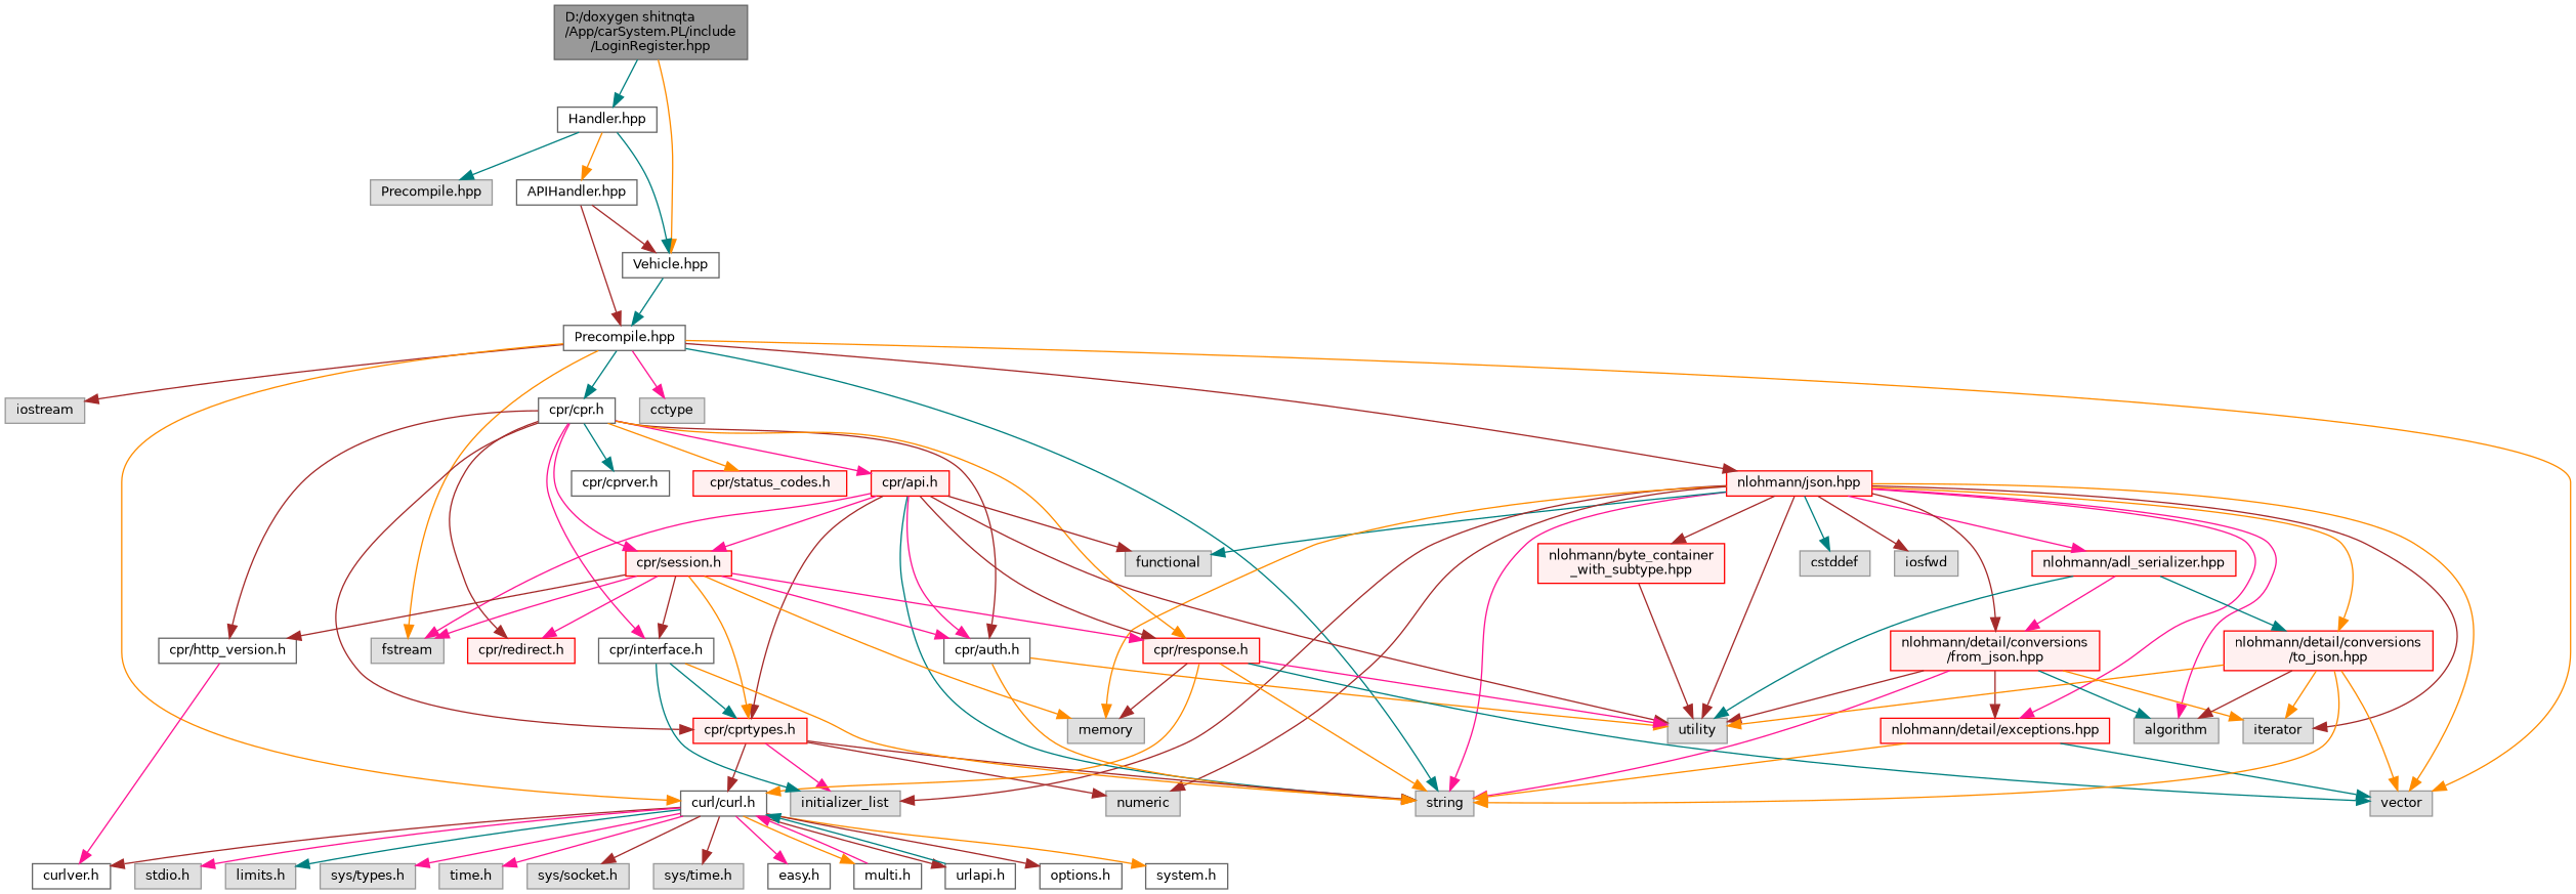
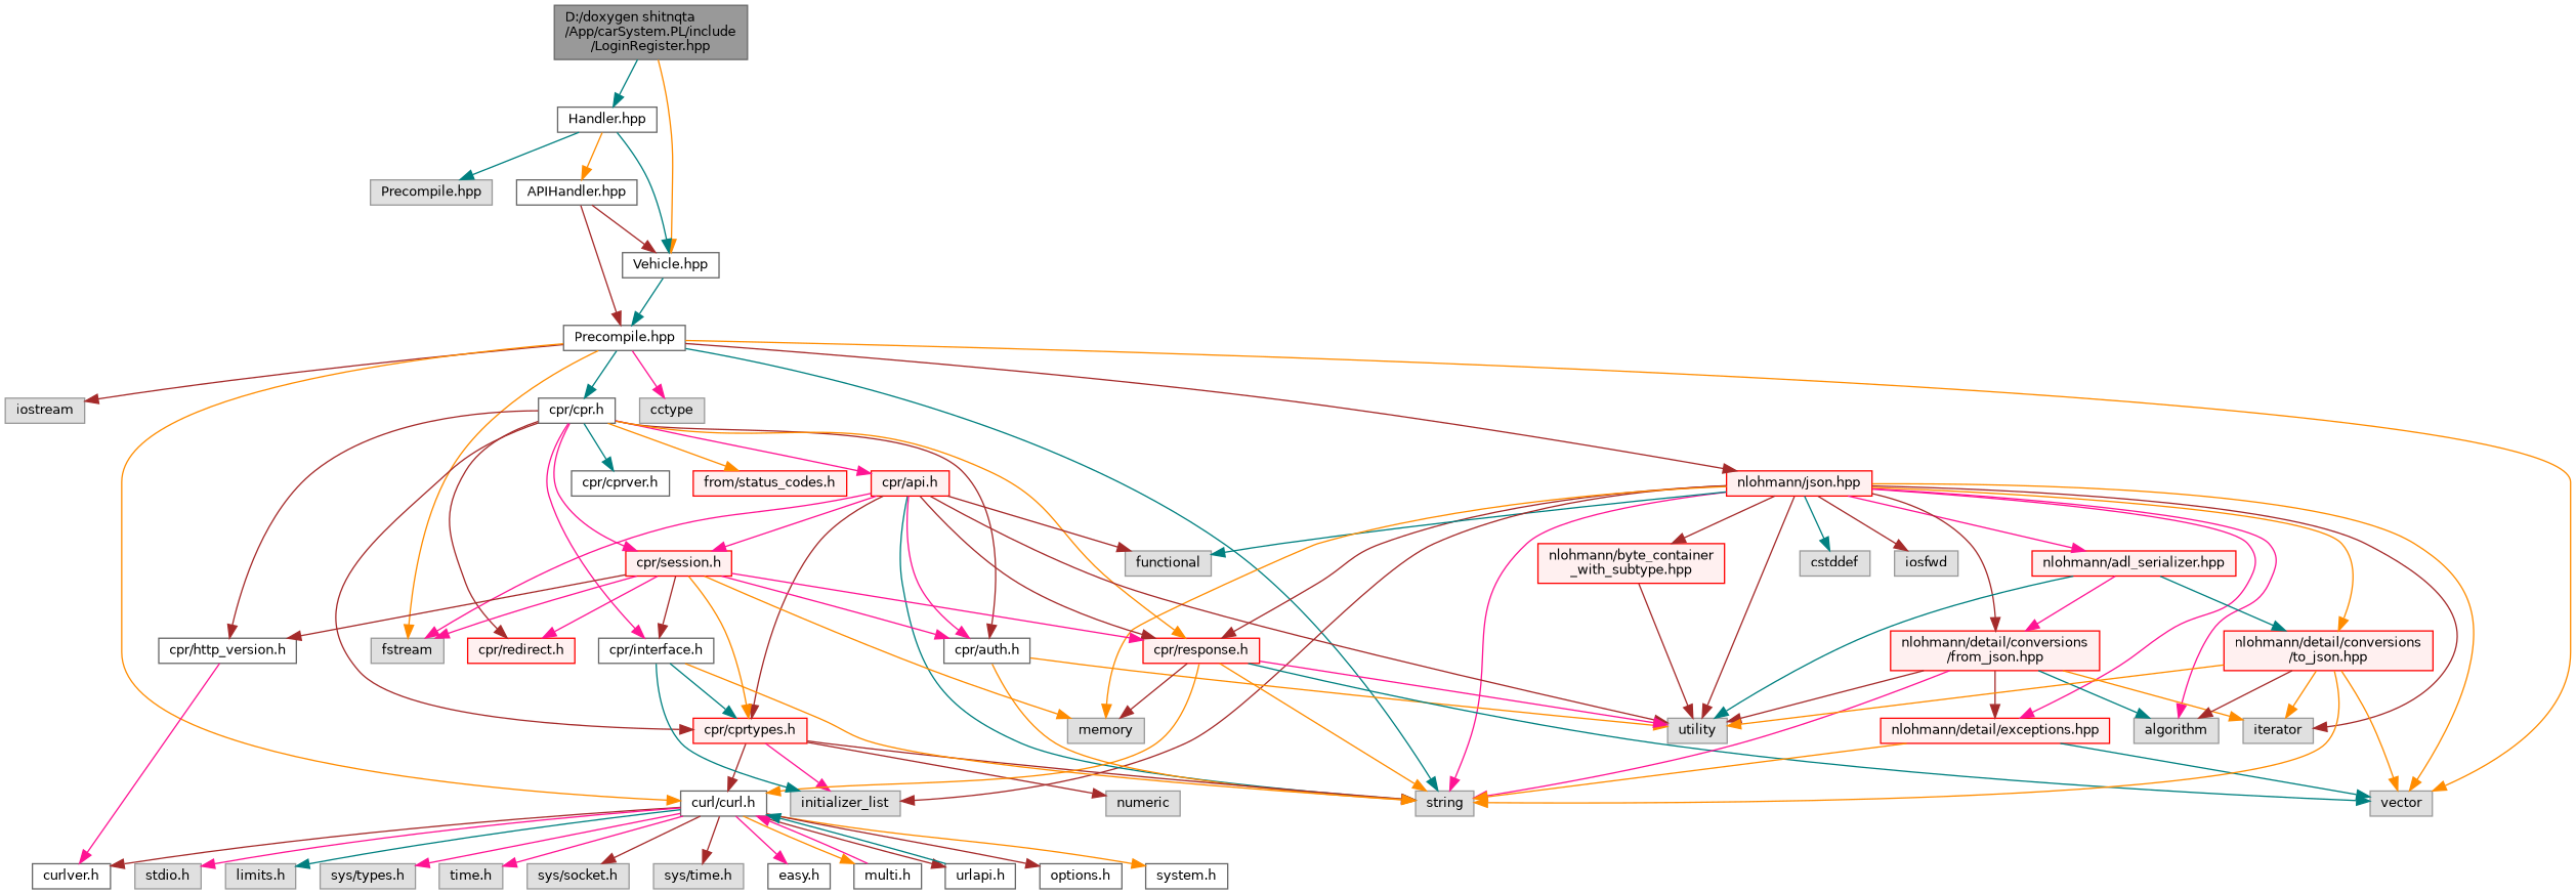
  digraph {
    node [color=grey60 fillcolor="#E0E0E0" fontname=Helvetica fontsize=10 shape=box style=filled]
    edge [color=brown fontname=Helvetica fontsize=10 labelfontname=Helvetica labelfontsize=10 style=solid]
    n1 [color=gray40 fillcolor=grey60 fontcolor=black height=0.2 label="D:/doxygen shitnqta\l/App/carSystem.PL/include\l/LoginRegister.hpp" width=0.4]
    n2 [color=grey40 fillcolor=white height=0.2 label="Handler.hpp" width=0.4]
    n3 [color=grey40 fillcolor=white height=0.2 label="Vehicle.hpp" width=0.4]
    n4 [height=0.2 label="Precompile.hpp" width=0.4]
    n5 [color=grey40 fillcolor=white height=0.2 label="APIHandler.hpp" width=0.4]
    n6 [color=grey40 fillcolor=white height=0.2 label="Precompile.hpp" width=0.4]
    n7 [height=0.2 label=iostream width=0.4]
    n8 [height=0.2 label=vector width=0.4]
    n9 [height=0.2 label=string width=0.4]
    n10 [height=0.2 label=fstream width=0.4]
    n11 [height=0.2 label=cctype width=0.4]
    n12 [color=grey40 fillcolor=white height=0.2 label="curl/curl.h" width=0.4]
    n13 [color=grey40 fillcolor=white height=0.2 label="cpr/cpr.h" width=0.4]
    n14 [color=red fillcolor="#FFF0F0" height=0.2 label="nlohmann/json.hpp" width=0.4]
    n15 [color=grey40 fillcolor=white height=0.2 label="curlver.h" width=0.4]
    n16 [color=grey40 fillcolor=white height=0.2 label="system.h" width=0.4]
    n17 [height=0.2 label="stdio.h" width=0.4]
    n18 [height=0.2 label="limits.h" width=0.4]
    n19 [height=0.2 label="sys/types.h" width=0.4]
    n20 [height=0.2 label="time.h" width=0.4]
    n21 [height=0.2 label="sys/socket.h" width=0.4]
    n22 [height=0.2 label="sys/time.h" width=0.4]
    n23 [color=grey40 fillcolor=white height=0.2 label="easy.h" width=0.4]
    n24 [color=grey40 fillcolor=white height=0.2 label="multi.h" width=0.4]
    n25 [color=grey40 fillcolor=white height=0.2 label="urlapi.h" width=0.4]
    n26 [color=grey40 fillcolor=white height=0.2 label="options.h" width=0.4]
    n27 [color=red fillcolor="#FFF0F0" height=0.2 label="cpr/api.h" width=0.4]
    n28 [color=grey40 fillcolor=white height=0.2 label="cpr/auth.h" width=0.4]
    n29 [color=red fillcolor="#FFF0F0" height=0.2 label="cpr/cprtypes.h" width=0.4]
    n30 [color=red fillcolor="#FFF0F0" height=0.2 label="cpr/response.h" width=0.4]
    n31 [color=red fillcolor="#FFF0F0" height=0.2 label="cpr/session.h" width=0.4]
    n32 [color=grey40 fillcolor=white height=0.2 label="cpr/http_version.h" width=0.4]
    n33 [color=grey40 fillcolor=white height=0.2 label="cpr/interface.h" width=0.4]
    n34 [color=red fillcolor="#FFF0F0" height=0.2 label="cpr/redirect.h" width=0.4]
    n35 [color=grey40 fillcolor=white height=0.2 label="cpr/cprver.h" width=0.4]
-   n36 [color=red fillcolor="#FFF0F0" height=0.2 label="cpr/status_codes.h" width=0.4]
+   n36 [color=red fillcolor="#FFF0F0" height=0.2 label="from/status_codes.h" width=0.4]
    n37 [height=0.2 label=functional width=0.4]
    n38 [height=0.2 label=utility width=0.4]
    n39 [height=0.2 label=initializer_list width=0.4]
    n40 [height=0.2 label=memory width=0.4]
    n41 [height=0.2 label=numeric width=0.4]
    n42 [height=0.2 label=algorithm width=0.4]
    n43 [height=0.2 label=cstddef width=0.4]
    n44 [height=0.2 label=iosfwd width=0.4]
    n45 [height=0.2 label=iterator width=0.4]
    n46 [color=red fillcolor="#FFF0F0" height=0.2 label="nlohmann/adl_serializer.hpp" width=0.4]
    n47 [color=red fillcolor="#FFF0F0" height=0.2 label="nlohmann/detail/conversions\l/from_json.hpp" width=0.4]
    n48 [color=red fillcolor="#FFF0F0" height=0.2 label="nlohmann/detail/exceptions.hpp" width=0.4]
    n49 [color=red fillcolor="#FFF0F0" height=0.2 label="nlohmann/detail/conversions\l/to_json.hpp" width=0.4]
    n50 [color=red fillcolor="#FFF0F0" height=0.2 label="nlohmann/byte_container\l_with_subtype.hpp" width=0.4]
    n1 -> n2 [color=teal]
    n1 -> n3 [color=darkorange]
    n2 -> n3 [color=teal]
    n2 -> n4 [color=teal]
    n2 -> n5 [color=darkorange]
    n3 -> n6 [color=teal]
    n5 -> n3
    n5 -> n6
    n6 -> n7
    n6 -> n8 [color=darkorange]
    n6 -> n9 [color=teal]
    n6 -> n10 [color=darkorange]
    n6 -> n11 [color=deeppink]
    n6 -> n12 [color=darkorange]
    n6 -> n13 [color=teal]
    n6 -> n14
    n12 -> n15
    n12 -> n16 [color=darkorange]
    n12 -> n17 [color=deeppink]
    n12 -> n18 [color=teal]
    n12 -> n19 [color=deeppink]
    n12 -> n20 [color=deeppink]
    n12 -> n21
    n12 -> n22
    n12 -> n23 [color=deeppink]
    n12 -> n24 [color=darkorange]
    n12 -> n25
    n12 -> n26
    n13 -> n27 [color=deeppink]
    n13 -> n28
    n13 -> n29
    n13 -> n30 [color=darkorange]
    n13 -> n31 [color=deeppink]
    n13 -> n32
    n13 -> n33 [color=deeppink]
    n13 -> n34
    n13 -> n35 [color=teal]
    n13 -> n36 [color=darkorange]
    n14 -> n8 [color=darkorange]
    n14 -> n9 [color=deeppink]
    n14 -> n37 [color=teal]
    n14 -> n38
    n14 -> n39
    n14 -> n40 [color=darkorange]
-   n14 -> n41
+   n14 -> n30
    n14 -> n42 [color=deeppink]
    n14 -> n43 [color=teal]
    n14 -> n44
    n14 -> n45
    n14 -> n46 [color=deeppink]
    n14 -> n47
    n14 -> n48 [color=deeppink]
    n14 -> n49 [color=darkorange]
    n14 -> n50
    n24 -> n12 [color=deeppink]
    n25 -> n12 [color=teal]
    n27 -> n9 [color=teal]
    n27 -> n10 [color=deeppink]
    n27 -> n28 [color=deeppink]
    n27 -> n29
    n27 -> n30
    n27 -> n31 [color=deeppink]
    n27 -> n37
    n27 -> n38
    n28 -> n9 [color=darkorange]
    n28 -> n38 [color=darkorange]
    n29 -> n9
    n29 -> n12
    n29 -> n39 [color=deeppink]
    n29 -> n41
    n30 -> n8 [color=teal]
    n30 -> n9 [color=darkorange]
    n30 -> n12 [color=darkorange]
    n30 -> n38 [color=deeppink]
    n30 -> n40
    n31 -> n10 [color=deeppink]
    n31 -> n28 [color=deeppink]
    n31 -> n29 [color=darkorange]
    n31 -> n30 [color=deeppink]
    n31 -> n32
    n31 -> n33
    n31 -> n34 [color=deeppink]
    n31 -> n40 [color=darkorange]
    n32 -> n15 [color=deeppink]
    n33 -> n9 [color=darkorange]
    n33 -> n29 [color=teal]
    n33 -> n39 [color=teal]
    n46 -> n38 [color=teal]
    n46 -> n47 [color=deeppink]
    n46 -> n49 [color=teal]
    n47 -> n9 [color=deeppink]
    n47 -> n38
    n47 -> n42 [color=teal]
    n47 -> n45 [color=darkorange]
    n47 -> n48
    n48 -> n8 [color=teal]
    n48 -> n9 [color=darkorange]
    n49 -> n8 [color=darkorange]
    n49 -> n9 [color=darkorange]
    n49 -> n38 [color=darkorange]
    n49 -> n42
    n49 -> n45 [color=darkorange]
    n50 -> n38
  }
